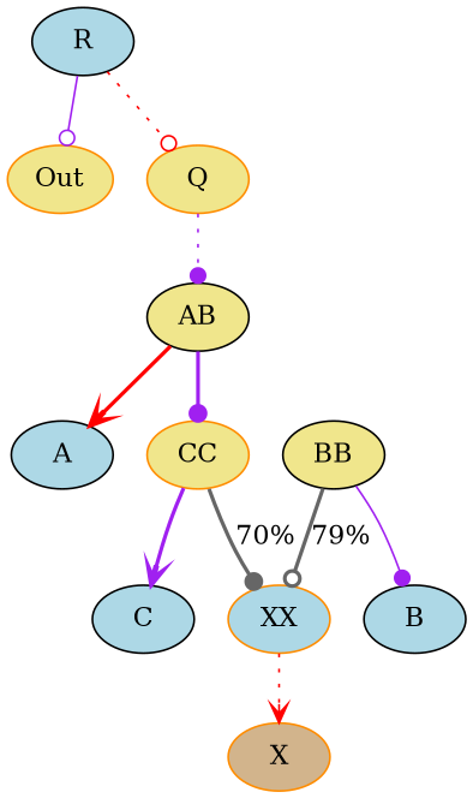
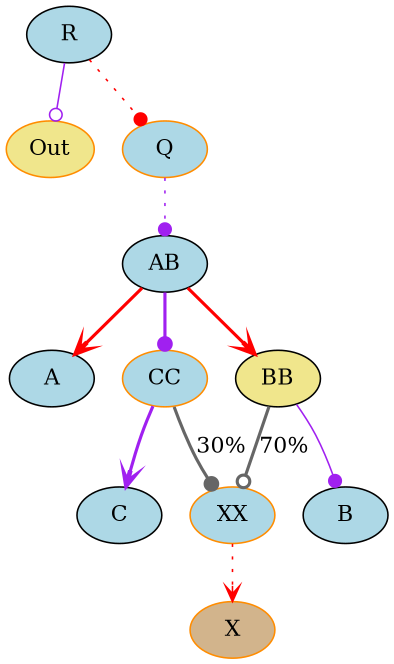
  digraph {
    node [color=black fillcolor=lightblue style=filled]
    edge [arrowhead=dot color=purple style=bold]
    n1 [color=darkorange fillcolor=khaki label=Out]
    n2 [label=A]
    n3 [label=C]
    n4 [label=B]
    n5 [color=darkorange fillcolor=tan label=X]
    R
-   Q [color=darkorange fillcolor=khaki]
-   AB [fillcolor=khaki]
-   CC [color=darkorange fillcolor=khaki]
+   Q [color=darkorange]
+   AB
+   CC [color=darkorange]
    XX [color=darkorange]
    BB [fillcolor=khaki]
    R -> n1 [arrowhead=odot style=solid]
-   R -> Q [arrowhead=odot color=red style=dotted]
+   R -> Q [color=red style=dotted]
    Q -> AB [style=dotted]
    AB -> n2 [arrowhead=vee color=red]
    AB -> CC
+   AB -> BB [arrowhead=vee color=red]
    CC -> n3 [arrowhead=vee]
-   CC -> XX [color=gray40 label="70%"]
+   CC -> XX [color=gray40 label="30%"]
    XX -> n5 [arrowhead=vee color=red style=dotted]
    BB -> n4 [style=solid]
-   BB -> XX [arrowhead=odot color=gray40 label="79%"]
+   BB -> XX [arrowhead=odot color=gray40 label="70%"]
  }
